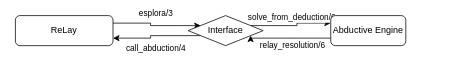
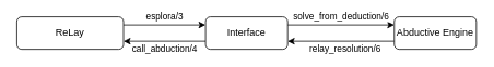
  <mxCell id="0" />
  <mxCell id="1" parent="0" />
  <mxCell id="2" value="call_abduction/4" style="edgeStyle=orthogonalEdgeStyle;rounded=0;orthogonalLoop=1;jettySize=auto;html=1;exitX=1;exitY=0.25;exitDx=0;exitDy=0;entryX=0;entryY=0.25;entryDx=0;entryDy=0;" parent="1" source="3" target="6" edge="1"><mxGeometry y="-30" relative="1" as="geometry"><mxPoint as="offset" /></mxGeometry></mxCell>
  <mxCell id="3" value="ReLay" style="rounded=1;whiteSpace=wrap;html=1;" parent="1" vertex="1"><mxGeometry x="20" y="20" width="130" height="40" as="geometry" /></mxCell>
  <mxCell id="4" value="esplora/3" style="edgeStyle=orthogonalEdgeStyle;rounded=0;orthogonalLoop=1;jettySize=auto;html=1;exitX=0;exitY=0.75;exitDx=0;exitDy=0;entryX=1;entryY=0.75;entryDx=0;entryDy=0;" parent="1" source="6" target="3" edge="1"><mxGeometry y="-30" relative="1" as="geometry"><mxPoint as="offset" /></mxGeometry></mxCell>
  <mxCell id="5" value="solve_from_deduction/6" style="edgeStyle=orthogonalEdgeStyle;rounded=0;orthogonalLoop=1;jettySize=auto;html=1;exitX=1;exitY=0.25;exitDx=0;exitDy=0;entryX=0;entryY=0.25;entryDx=0;entryDy=0;" parent="1" source="6" target="8" edge="1"><mxGeometry y="10" relative="1" as="geometry"><mxPoint as="offset" /></mxGeometry></mxCell>
- <mxCell id="6" value="Interface" style="rhombus;whiteSpace=wrap;html=1;" parent="1" vertex="1"><mxGeometry x="250" y="20" width="100" height="40" as="geometry" /></mxCell>
+ <mxCell id="6" value="Interface" style="rounded=1;whiteSpace=wrap;html=1;" parent="1" vertex="1"><mxGeometry x="250" y="20" width="100" height="40" as="geometry" /></mxCell>
  <mxCell id="7" value="relay_resolution/6&lt;br&gt;" style="edgeStyle=orthogonalEdgeStyle;rounded=0;orthogonalLoop=1;jettySize=auto;html=1;exitX=0;exitY=0.75;exitDx=0;exitDy=0;entryX=1;entryY=0.75;entryDx=0;entryDy=0;" parent="1" source="8" target="6" edge="1"><mxGeometry x="-0.077" y="10" relative="1" as="geometry"><Array as="points"><mxPoint x="390" y="50" /><mxPoint x="390" y="50" /></Array><mxPoint as="offset" /></mxGeometry></mxCell>
- <mxCell id="8" value="Abductive Engine" style="rounded=1;whiteSpace=wrap;html=1;" parent="1" vertex="1"><mxGeometry x="440" y="20" width="100" height="40" as="geometry" /></mxCell>
+ <mxCell id="8" value="Abductive Engine" style="rounded=1;whiteSpace=wrap;html=1;" parent="1" vertex="1"><mxGeometry x="480" y="20" width="100" height="40" as="geometry" /></mxCell>
